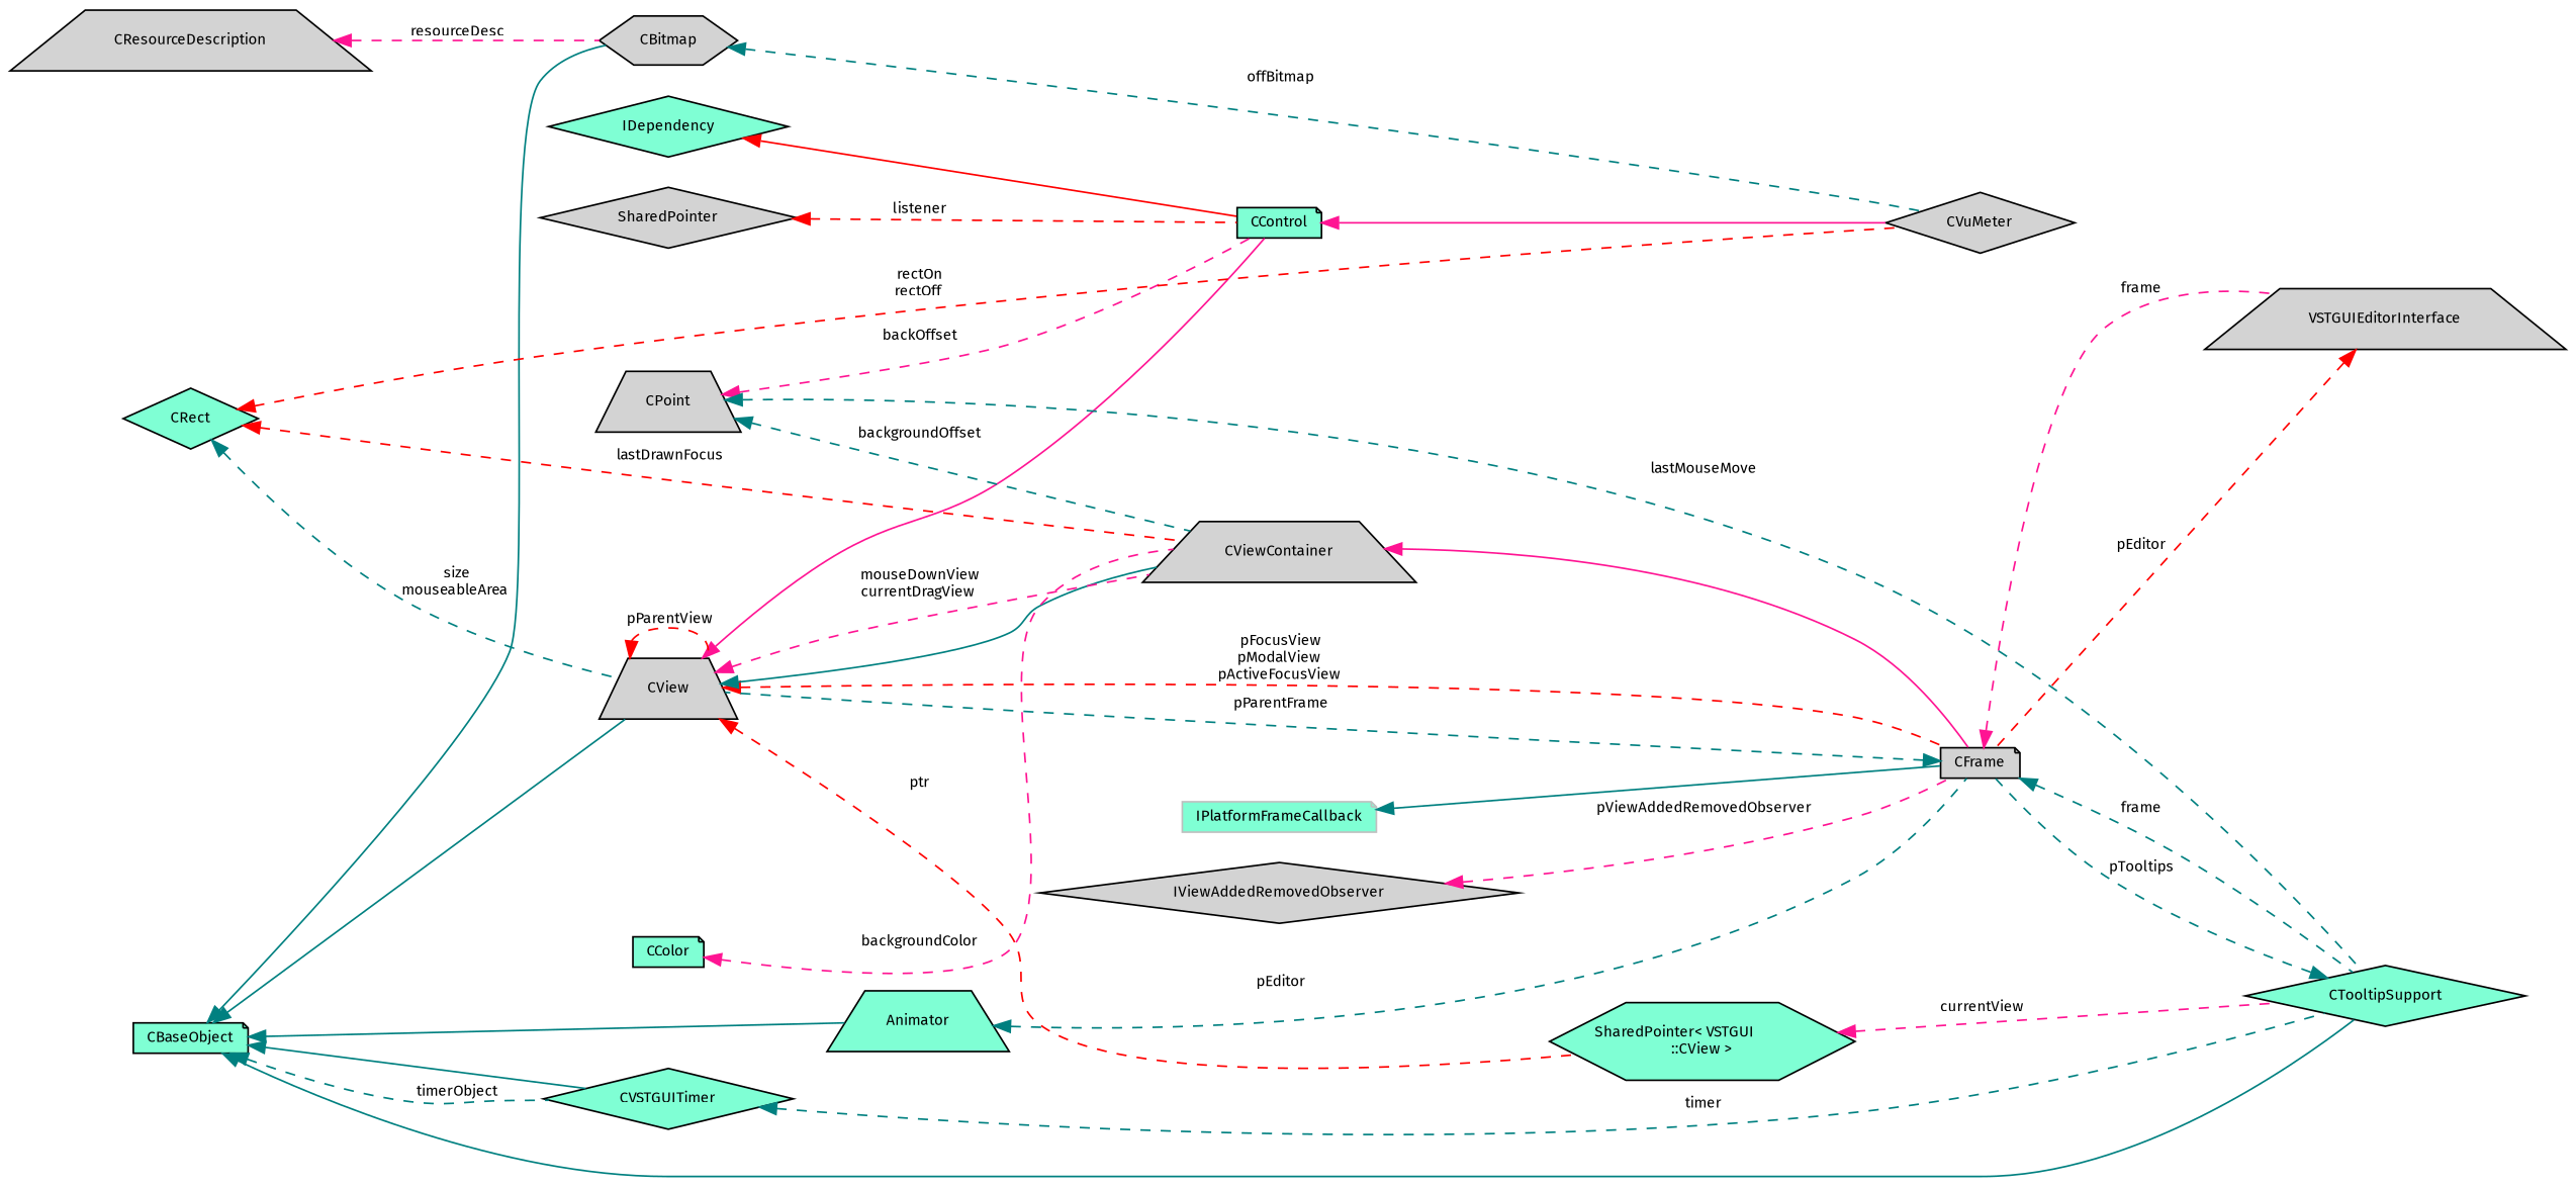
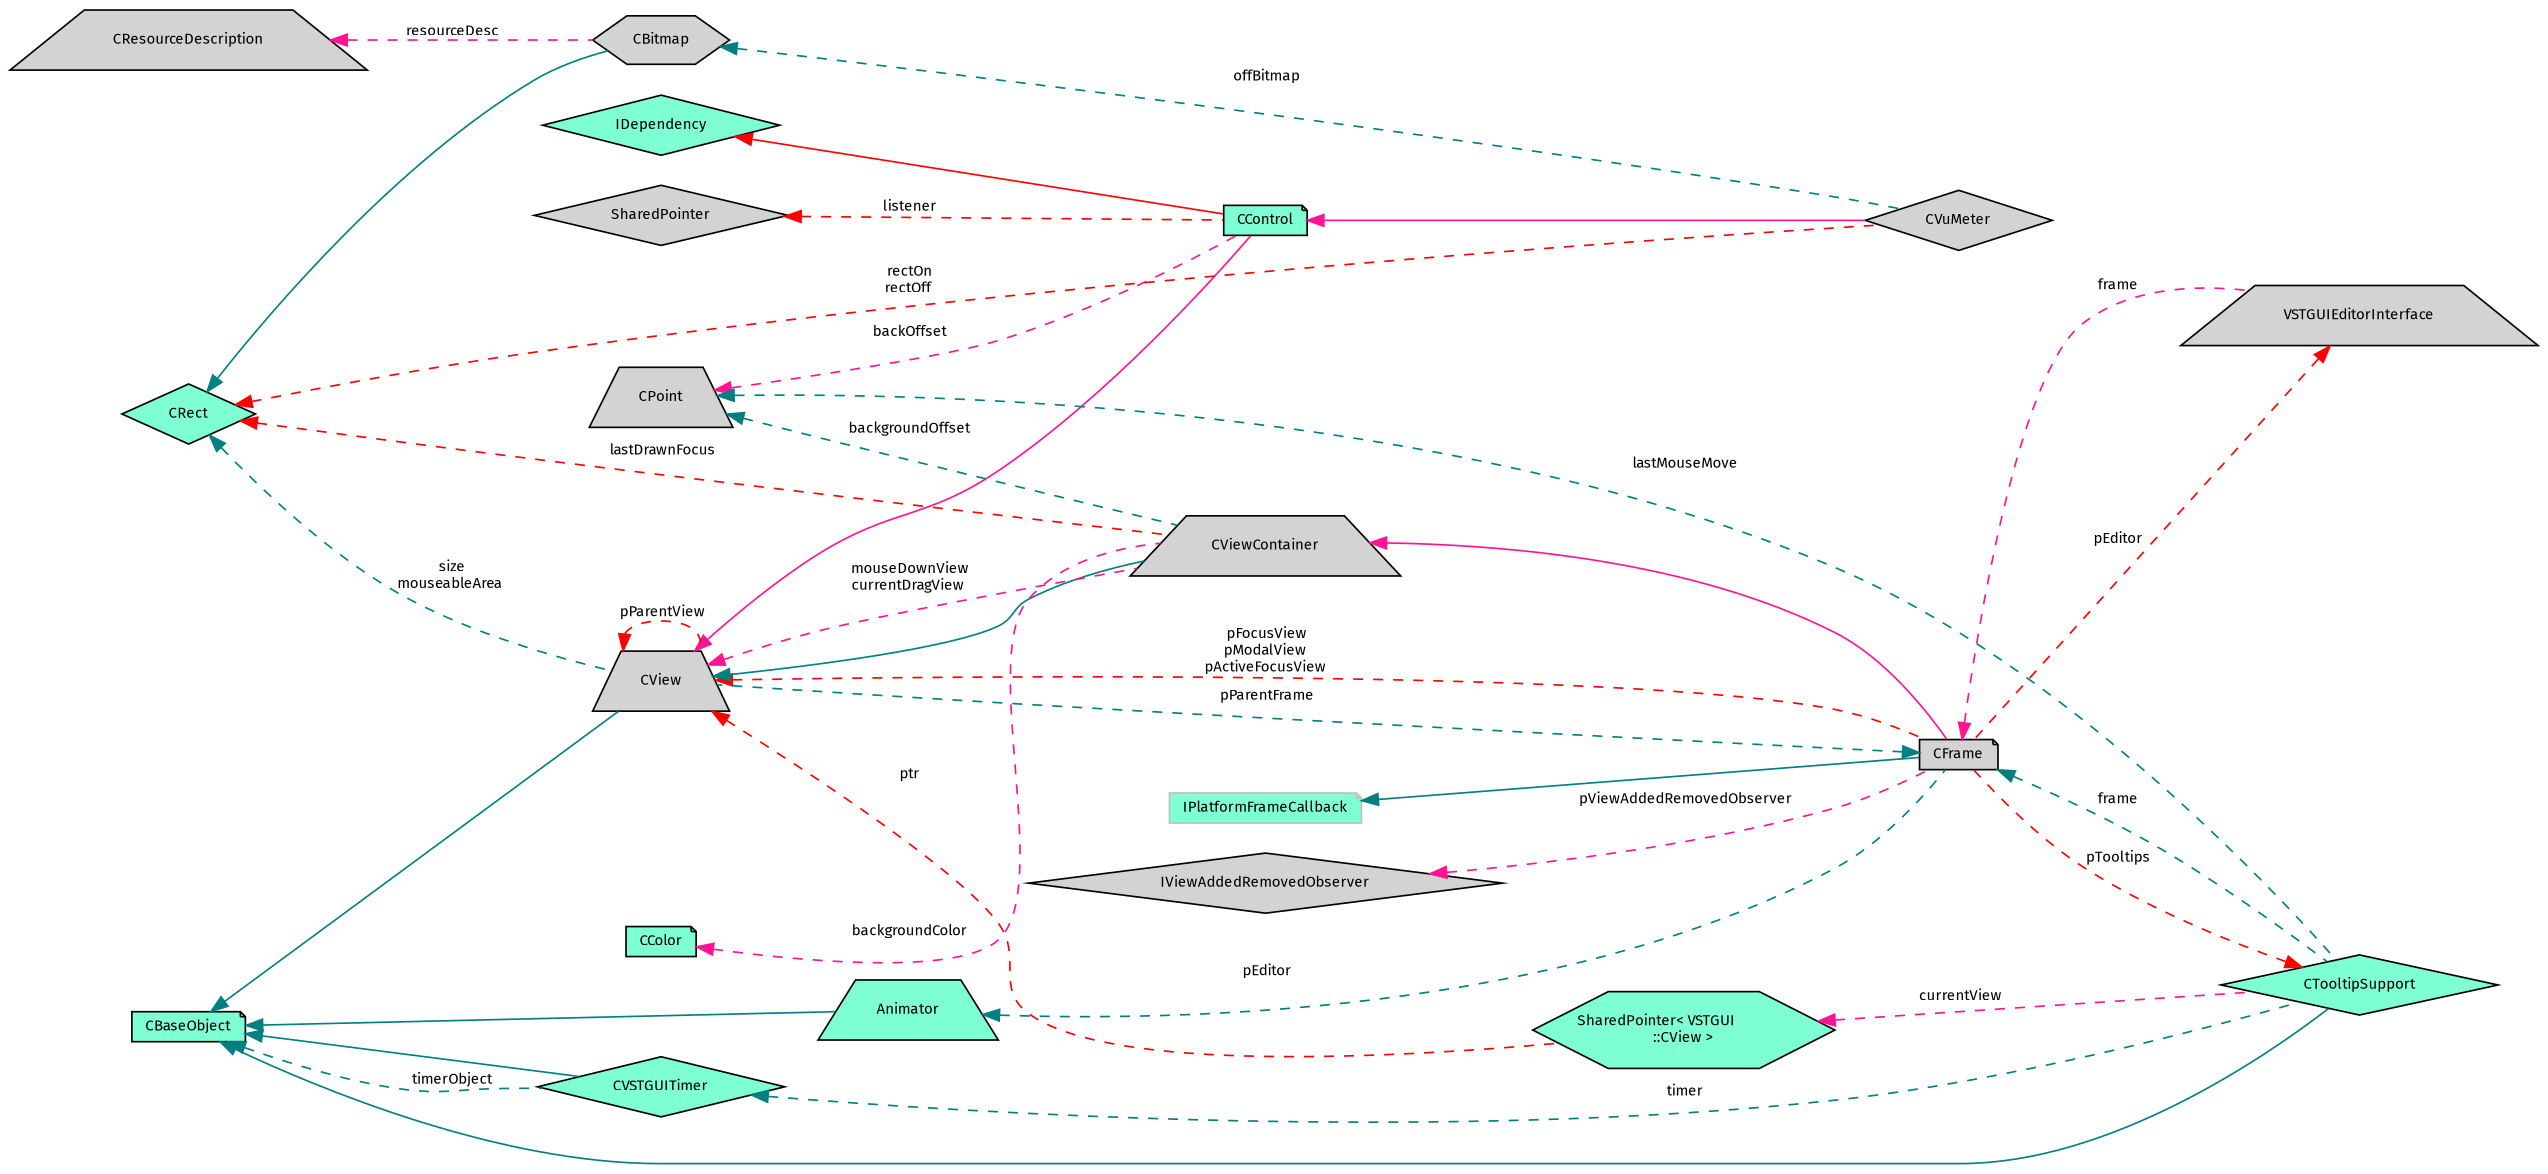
  digraph {
    fontname="Fira Sans"
    rankdir=LR
    node [color=black fillcolor=lightgrey fontname="Fira Sans" fontsize=9 shape=diamond style=filled]
    edge [color=teal dir=back fontname="Fira Sans" fontsize=9 labelfontname=Arial labelfontsize=9 style=dashed]
    n1 [fontcolor=black height=0.2 label=CVuMeter width=0.4]
    n2 [fillcolor=aquamarine height=0.2 label=CControl shape=note width=0.4]
    n3 [height=0.2 label=CView shape=trapezium width=0.4]
    n4 [height=0.2 label=CFrame shape=note width=0.4]
    n5 [height=0.2 label=CViewContainer shape=trapezium width=0.4]
    n6 [fillcolor=aquamarine height=0.2 label="SharedPointer\< VSTGUI\l::CView \>" shape=hexagon width=0.4]
    n7 [fillcolor=aquamarine height=0.2 label=CTooltipSupport width=0.4]
    n8 [height=0.2 label=VSTGUIEditorInterface shape=trapezium width=0.4]
    n9 [fillcolor=aquamarine height=0.2 label=CBaseObject shape=note width=0.4]
    n10 [fillcolor=aquamarine height=0.2 label=Animator shape=trapezium width=0.4]
    n11 [fillcolor=aquamarine height=0.2 label=CVSTGUITimer width=0.4]
    n12 [height=0.2 label=CBitmap shape=hexagon width=0.4]
    n13 [height=0.2 label=CPoint shape=trapezium width=0.4]
    n14 [fillcolor=aquamarine height=0.2 label=CColor shape=note width=0.4]
    n15 [fillcolor=aquamarine height=0.2 label=CRect width=0.4]
    n16 [color=grey75 fillcolor=aquamarine height=0.2 label=IPlatformFrameCallback shape=note width=0.4]
    n17 [height=0.2 label=IViewAddedRemovedObserver width=0.4]
    n18 [fillcolor=aquamarine height=0.2 label=IDependency width=0.4]
    n19 [height=0.2 label=SharedPointer width=0.4]
    n20 [height=0.2 label=CResourceDescription shape=trapezium width=0.4]
    n2 -> n1 [color=deeppink style=solid]
    n3 -> n2 [color=deeppink style=solid]
    n3 -> n3 [color=red label=" pParentView"]
    n3 -> n4 [color=red label=" pFocusView\npModalView\npActiveFocusView"]
    n3 -> n5 [style=solid]
    n3 -> n5 [color=deeppink label=" mouseDownView\ncurrentDragView"]
    n3 -> n6 [color=red label=" ptr"]
    n4 -> n3 [label=" pParentFrame"]
    n4 -> n7 [label=" frame"]
    n4 -> n8 [color=deeppink label=" frame"]
    n5 -> n4 [color=deeppink style=solid]
    n6 -> n7 [color=deeppink label=" currentView"]
-   n7 -> n4 [label=" pTooltips"]
+   n7 -> n4 [color=red label=" pTooltips"]
    n8 -> n4 [color=red label=" pEditor"]
    n9 -> n3 [style=solid]
    n9 -> n7 [style=solid]
    n9 -> n10 [style=solid]
    n9 -> n11 [style=solid]
    n9 -> n11 [label=" timerObject"]
-   n9 -> n12 [style=solid]
+   n15 -> n12 [style=solid]
    n10 -> n4 [label=" pEditor"]
    n11 -> n7 [label=" timer"]
    n12 -> n1 [label=" offBitmap"]
    n13 -> n2 [color=deeppink label=" backOffset"]
    n13 -> n5 [label=" backgroundOffset"]
    n13 -> n7 [label=" lastMouseMove"]
    n14 -> n5 [color=deeppink label=" backgroundColor"]
    n15 -> n1 [color=red label=" rectOn\nrectOff"]
    n15 -> n3 [label=" size\nmouseableArea"]
    n15 -> n5 [color=red label=" lastDrawnFocus"]
    n16 -> n4 [style=solid]
    n17 -> n4 [color=deeppink label=" pViewAddedRemovedObserver"]
    n18 -> n2 [color=red style=solid]
    n19 -> n2 [color=red label=" listener"]
    n20 -> n12 [color=deeppink label=" resourceDesc"]
  }
